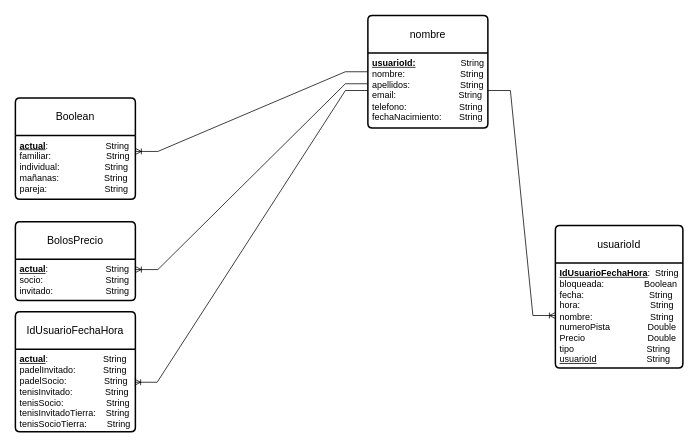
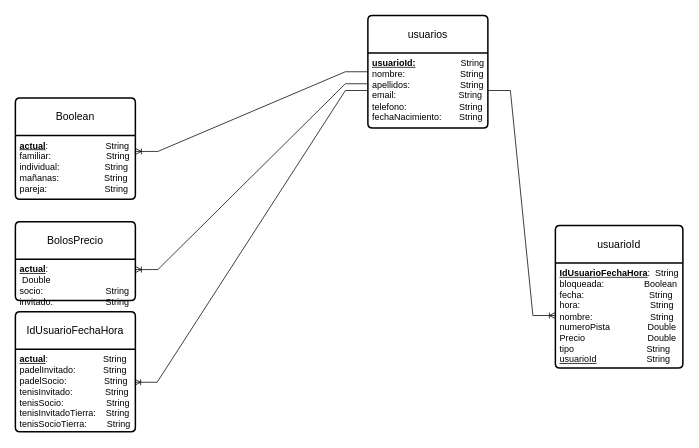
  <mxCell id="0" />
  <mxCell id="1" parent="0" />
  <mxCell id="2" value="Boolean" style="swimlane;childLayout=stackLayout;horizontal=1;startSize=50;horizontalStack=0;rounded=1;fontSize=14;fontStyle=0;strokeWidth=2;resizeParent=0;resizeLast=1;shadow=0;dashed=0;align=center;arcSize=4;whiteSpace=wrap;html=1;" parent="1" vertex="1"><mxGeometry x="20" y="130" width="160" height="135" as="geometry" /></mxCell>
  <mxCell id="3" value="&lt;div&gt;&lt;b&gt;&lt;u&gt;actual&lt;/u&gt;&lt;/b&gt;:&amp;nbsp; &amp;nbsp; &amp;nbsp; &amp;nbsp; &amp;nbsp; &amp;nbsp; &amp;nbsp; &amp;nbsp; &amp;nbsp; &amp;nbsp; &amp;nbsp; &amp;nbsp;String&lt;/div&gt;familiar:&amp;nbsp; &amp;nbsp; &amp;nbsp; &amp;nbsp; &amp;nbsp; &amp;nbsp; &amp;nbsp; &amp;nbsp; &amp;nbsp; &amp;nbsp; &amp;nbsp; String&lt;div&gt;individual:&amp;nbsp; &amp;nbsp; &amp;nbsp; &amp;nbsp; &amp;nbsp; &amp;nbsp; &amp;nbsp; &amp;nbsp; &amp;nbsp; &lt;span style=&quot;background-color: transparent; color: light-dark(rgb(0, 0, 0), rgb(255, 255, 255));&quot;&gt;String&lt;/span&gt;&lt;/div&gt;&lt;div&gt;mañanas:&amp;nbsp; &amp;nbsp; &amp;nbsp; &amp;nbsp; &amp;nbsp; &amp;nbsp; &amp;nbsp; &amp;nbsp; &amp;nbsp;&amp;nbsp;&lt;span style=&quot;background-color: transparent; color: light-dark(rgb(0, 0, 0), rgb(255, 255, 255));&quot;&gt;String&lt;/span&gt;&lt;/div&gt;&lt;div&gt;pareja:&amp;nbsp; &amp;nbsp; &amp;nbsp; &amp;nbsp; &amp;nbsp; &amp;nbsp; &amp;nbsp; &amp;nbsp; &amp;nbsp; &amp;nbsp; &amp;nbsp; &amp;nbsp;&lt;span style=&quot;background-color: transparent; color: light-dark(rgb(0, 0, 0), rgb(255, 255, 255));&quot;&gt;String&lt;/span&gt;&lt;/div&gt;" style="align=left;strokeColor=none;fillColor=none;spacingLeft=4;spacingRight=4;fontSize=12;verticalAlign=top;resizable=0;rotatable=0;part=1;html=1;whiteSpace=wrap;" parent="2" vertex="1"><mxGeometry y="50" width="160" height="85" as="geometry" /></mxCell>
  <mxCell id="4" value="BolosPrecio" style="swimlane;childLayout=stackLayout;horizontal=1;startSize=50;horizontalStack=0;rounded=1;fontSize=14;fontStyle=0;strokeWidth=2;resizeParent=0;resizeLast=1;shadow=0;dashed=0;align=center;arcSize=4;whiteSpace=wrap;html=1;" parent="1" vertex="1"><mxGeometry x="20" y="295" width="160" height="105" as="geometry" /></mxCell>
- <mxCell id="5" value="&lt;div&gt;&lt;b&gt;&lt;u&gt;actual&lt;/u&gt;&lt;/b&gt;:&amp;nbsp; &amp;nbsp; &amp;nbsp; &amp;nbsp; &amp;nbsp; &amp;nbsp; &amp;nbsp; &amp;nbsp; &amp;nbsp; &amp;nbsp; &amp;nbsp; &amp;nbsp;String&lt;/div&gt;socio:&amp;nbsp; &amp;nbsp; &amp;nbsp; &amp;nbsp; &amp;nbsp; &amp;nbsp; &amp;nbsp; &amp;nbsp; &amp;nbsp; &amp;nbsp; &amp;nbsp; &amp;nbsp; &amp;nbsp;String&lt;br&gt;invitado:&amp;nbsp; &amp;nbsp; &amp;nbsp; &amp;nbsp; &amp;nbsp; &amp;nbsp; &amp;nbsp; &amp;nbsp; &amp;nbsp; &amp;nbsp; &amp;nbsp;String&lt;div&gt;&lt;br&gt;&lt;/div&gt;" style="align=left;strokeColor=none;fillColor=none;spacingLeft=4;spacingRight=4;fontSize=12;verticalAlign=top;resizable=0;rotatable=0;part=1;html=1;whiteSpace=wrap;" parent="4" vertex="1"><mxGeometry y="50" width="160" height="55" as="geometry" /></mxCell>
+ <mxCell id="5" value="&lt;div&gt;&lt;b&gt;&lt;u&gt;actual&lt;/u&gt;&lt;/b&gt;:&amp;nbsp; &amp;nbsp; &amp;nbsp; &amp;nbsp; &amp;nbsp; &amp;nbsp; &amp;nbsp; &amp;nbsp; &amp;nbsp; &amp;nbsp; &amp;nbsp; &amp;nbsp;Double&lt;/div&gt;socio:&amp;nbsp; &amp;nbsp; &amp;nbsp; &amp;nbsp; &amp;nbsp; &amp;nbsp; &amp;nbsp; &amp;nbsp; &amp;nbsp; &amp;nbsp; &amp;nbsp; &amp;nbsp; &amp;nbsp;String&lt;br&gt;invitado:&amp;nbsp; &amp;nbsp; &amp;nbsp; &amp;nbsp; &amp;nbsp; &amp;nbsp; &amp;nbsp; &amp;nbsp; &amp;nbsp; &amp;nbsp; &amp;nbsp;String&lt;div&gt;&lt;br&gt;&lt;/div&gt;" style="align=left;strokeColor=none;fillColor=none;spacingLeft=4;spacingRight=4;fontSize=12;verticalAlign=top;resizable=0;rotatable=0;part=1;html=1;whiteSpace=wrap;" parent="4" vertex="1"><mxGeometry y="50" width="160" height="55" as="geometry" /></mxCell>
  <mxCell id="6" value="IdUsuarioFechaHora" style="swimlane;childLayout=stackLayout;horizontal=1;startSize=50;horizontalStack=0;rounded=1;fontSize=14;fontStyle=0;strokeWidth=2;resizeParent=0;resizeLast=1;shadow=0;dashed=0;align=center;arcSize=4;whiteSpace=wrap;html=1;" parent="1" vertex="1"><mxGeometry x="20" y="415" width="160" height="160" as="geometry" /></mxCell>
  <mxCell id="7" value="&lt;div&gt;&lt;b&gt;&lt;u&gt;actual&lt;/u&gt;&lt;/b&gt;:&amp;nbsp; &amp;nbsp; &amp;nbsp; &amp;nbsp; &amp;nbsp; &amp;nbsp; &amp;nbsp; &amp;nbsp; &amp;nbsp; &amp;nbsp; &amp;nbsp; String&lt;/div&gt;padelInvitado:&amp;nbsp; &amp;nbsp; &amp;nbsp; &amp;nbsp; &amp;nbsp;&amp;nbsp;&amp;nbsp;String&lt;div&gt;padelSocio:&amp;nbsp; &amp;nbsp; &amp;nbsp; &amp;nbsp; &amp;nbsp; &amp;nbsp; &amp;nbsp;&amp;nbsp;&lt;span style=&quot;background-color: transparent; color: light-dark(rgb(0, 0, 0), rgb(255, 255, 255));&quot;&gt;&amp;nbsp;&lt;/span&gt;&lt;span style=&quot;background-color: transparent; color: light-dark(rgb(0, 0, 0), rgb(255, 255, 255));&quot;&gt;String&lt;/span&gt;&lt;/div&gt;&lt;div&gt;tenisInvitado:&amp;nbsp; &amp;nbsp; &amp;nbsp; &amp;nbsp; &amp;nbsp; &amp;nbsp;&amp;nbsp;&lt;span style=&quot;background-color: transparent; color: light-dark(rgb(0, 0, 0), rgb(255, 255, 255));&quot;&gt;&amp;nbsp;&lt;/span&gt;&lt;span style=&quot;background-color: transparent; color: light-dark(rgb(0, 0, 0), rgb(255, 255, 255));&quot;&gt;String&lt;/span&gt;&lt;/div&gt;&lt;div&gt;tenisSocio:&amp;nbsp; &amp;nbsp; &amp;nbsp; &amp;nbsp; &amp;nbsp; &amp;nbsp; &amp;nbsp; &amp;nbsp; &amp;nbsp;String&lt;br&gt;tenisInvitadoTierra:&amp;nbsp; &amp;nbsp;&lt;span style=&quot;background-color: transparent; color: light-dark(rgb(0, 0, 0), rgb(255, 255, 255));&quot;&gt;&amp;nbsp;&lt;/span&gt;&lt;span style=&quot;background-color: transparent; color: light-dark(rgb(0, 0, 0), rgb(255, 255, 255));&quot;&gt;String&lt;/span&gt;&lt;/div&gt;&lt;div&gt;tenisSocioTierra:&amp;nbsp; &amp;nbsp; &amp;nbsp; &amp;nbsp; String&lt;br&gt;&lt;br&gt;&lt;/div&gt;" style="align=left;strokeColor=none;fillColor=none;spacingLeft=4;spacingRight=4;fontSize=12;verticalAlign=top;resizable=0;rotatable=0;part=1;html=1;whiteSpace=wrap;" parent="6" vertex="1"><mxGeometry y="50" width="160" height="110" as="geometry" /></mxCell>
- <mxCell id="8" value="nombre" style="swimlane;childLayout=stackLayout;horizontal=1;startSize=50;horizontalStack=0;rounded=1;fontSize=14;fontStyle=0;strokeWidth=2;resizeParent=0;resizeLast=1;shadow=0;dashed=0;align=center;arcSize=4;whiteSpace=wrap;html=1;" parent="1" vertex="1"><mxGeometry x="490" y="20" width="160" height="150" as="geometry" /></mxCell>
+ <mxCell id="8" value="usuarios" style="swimlane;childLayout=stackLayout;horizontal=1;startSize=50;horizontalStack=0;rounded=1;fontSize=14;fontStyle=0;strokeWidth=2;resizeParent=0;resizeLast=1;shadow=0;dashed=0;align=center;arcSize=4;whiteSpace=wrap;html=1;" parent="1" vertex="1"><mxGeometry x="490" y="20" width="160" height="150" as="geometry" /></mxCell>
  <mxCell id="9" value="&lt;b&gt;&lt;u&gt;usuarioId:&lt;/u&gt;&lt;/b&gt;&amp;nbsp; &amp;nbsp; &amp;nbsp; &amp;nbsp; &amp;nbsp; &amp;nbsp; &amp;nbsp; &amp;nbsp; &amp;nbsp; String&lt;div&gt;nombre:&amp;nbsp; &amp;nbsp; &amp;nbsp; &amp;nbsp; &amp;nbsp; &amp;nbsp; &amp;nbsp; &amp;nbsp; &amp;nbsp; &amp;nbsp; &amp;nbsp; String&lt;/div&gt;&lt;div&gt;apellidos:&amp;nbsp; &amp;nbsp; &amp;nbsp; &amp;nbsp; &amp;nbsp; &amp;nbsp; &amp;nbsp; &amp;nbsp; &amp;nbsp; &amp;nbsp; String&lt;/div&gt;&lt;div&gt;email:&amp;nbsp; &amp;nbsp; &amp;nbsp; &amp;nbsp; &amp;nbsp; &amp;nbsp; &amp;nbsp; &amp;nbsp; &amp;nbsp; &amp;nbsp; &amp;nbsp; &amp;nbsp; &amp;nbsp;String&lt;/div&gt;&lt;div&gt;telefono:&amp;nbsp; &amp;nbsp; &amp;nbsp; &amp;nbsp; &amp;nbsp; &amp;nbsp; &amp;nbsp; &amp;nbsp; &amp;nbsp; &amp;nbsp; &amp;nbsp;String&lt;/div&gt;&lt;div&gt;fechaNacimiento:&amp;nbsp; &amp;nbsp; &amp;nbsp; &amp;nbsp;String&lt;br&gt;&lt;br&gt;&lt;/div&gt;" style="align=left;strokeColor=none;fillColor=none;spacingLeft=4;spacingRight=4;fontSize=12;verticalAlign=top;resizable=0;rotatable=0;part=1;html=1;whiteSpace=wrap;" parent="8" vertex="1"><mxGeometry y="50" width="160" height="100" as="geometry" /></mxCell>
  <mxCell id="10" value="usuarioId" style="swimlane;childLayout=stackLayout;horizontal=1;startSize=50;horizontalStack=0;rounded=1;fontSize=14;fontStyle=0;strokeWidth=2;resizeParent=0;resizeLast=1;shadow=0;dashed=0;align=center;arcSize=4;whiteSpace=wrap;html=1;" parent="1" vertex="1"><mxGeometry x="740" y="300" width="170" height="190" as="geometry" /></mxCell>
  <mxCell id="11" value="&lt;b&gt;&lt;u&gt;IdUsuarioFechaHora&lt;/u&gt;&lt;/b&gt;:&amp;nbsp; String&lt;br&gt;bloqueada:&amp;nbsp; &amp;nbsp; &amp;nbsp; &amp;nbsp; &amp;nbsp; &amp;nbsp; &amp;nbsp; &amp;nbsp; Boolean&lt;div&gt;fecha:&amp;nbsp; &amp;nbsp; &amp;nbsp; &amp;nbsp; &amp;nbsp; &amp;nbsp; &amp;nbsp; &amp;nbsp; &amp;nbsp; &amp;nbsp; &amp;nbsp; &amp;nbsp; &amp;nbsp; String&lt;/div&gt;&lt;div&gt;hora:&amp;nbsp; &amp;nbsp; &amp;nbsp; &amp;nbsp; &amp;nbsp; &amp;nbsp; &amp;nbsp; &amp;nbsp; &amp;nbsp; &amp;nbsp; &amp;nbsp; &amp;nbsp; &amp;nbsp; &amp;nbsp; String&lt;/div&gt;&lt;div&gt;nombre:&amp;nbsp; &amp;nbsp; &amp;nbsp; &amp;nbsp; &amp;nbsp; &amp;nbsp; &amp;nbsp; &amp;nbsp; &amp;nbsp; &amp;nbsp; &amp;nbsp; &amp;nbsp;String&lt;/div&gt;&lt;div&gt;numeroPista&amp;nbsp; &amp;nbsp; &amp;nbsp; &amp;nbsp; &amp;nbsp; &amp;nbsp; &amp;nbsp; &amp;nbsp;Double&lt;/div&gt;&lt;div&gt;Precio&amp;nbsp; &amp;nbsp; &amp;nbsp; &amp;nbsp; &amp;nbsp; &amp;nbsp; &amp;nbsp; &amp;nbsp; &amp;nbsp; &amp;nbsp; &amp;nbsp; &amp;nbsp; &amp;nbsp;Double&lt;/div&gt;&lt;div&gt;tipo&amp;nbsp; &amp;nbsp; &amp;nbsp; &amp;nbsp; &amp;nbsp; &amp;nbsp; &amp;nbsp; &amp;nbsp; &amp;nbsp; &amp;nbsp; &amp;nbsp; &amp;nbsp; &amp;nbsp; &amp;nbsp; &amp;nbsp;String&lt;/div&gt;&lt;div&gt;&lt;u&gt;usuarioId&lt;/u&gt;&amp;nbsp; &amp;nbsp; &amp;nbsp; &amp;nbsp; &amp;nbsp; &amp;nbsp; &amp;nbsp; &amp;nbsp; &amp;nbsp; &amp;nbsp; String&lt;br&gt;&lt;div&gt;&lt;br&gt;&lt;/div&gt;&lt;/div&gt;" style="align=left;strokeColor=none;fillColor=none;spacingLeft=4;spacingRight=4;fontSize=12;verticalAlign=top;resizable=0;rotatable=0;part=1;html=1;whiteSpace=wrap;" parent="10" vertex="1"><mxGeometry y="50" width="170" height="140" as="geometry" /></mxCell>
  <mxCell id="12" value="" style="edgeStyle=entityRelationEdgeStyle;fontSize=12;html=1;endArrow=ERoneToMany;rounded=0;entryX=0.994;entryY=0.4;entryDx=0;entryDy=0;entryPerimeter=0;" parent="1" source="9" target="7" edge="1"><mxGeometry width="100" height="100" relative="1" as="geometry"><mxPoint x="660" y="310" as="sourcePoint" /><mxPoint x="600" y="460" as="targetPoint" /></mxGeometry></mxCell>
  <mxCell id="13" value="" style="edgeStyle=entityRelationEdgeStyle;fontSize=12;html=1;endArrow=ERoneToMany;rounded=0;entryX=0;entryY=0.5;entryDx=0;entryDy=0;exitX=1;exitY=0.5;exitDx=0;exitDy=0;" parent="1" source="9" target="11" edge="1"><mxGeometry width="100" height="100" relative="1" as="geometry"><mxPoint x="680" y="120" as="sourcePoint" /><mxPoint x="740" y="200" as="targetPoint" /></mxGeometry></mxCell>
  <mxCell id="14" value="" style="edgeStyle=entityRelationEdgeStyle;fontSize=12;html=1;endArrow=ERoneToMany;rounded=0;entryX=1;entryY=0.25;entryDx=0;entryDy=0;exitX=0;exitY=0.41;exitDx=0;exitDy=0;exitPerimeter=0;" parent="1" source="9" target="5" edge="1"><mxGeometry width="100" height="100" relative="1" as="geometry"><mxPoint x="360" y="250" as="sourcePoint" /><mxPoint x="1030" y="490" as="targetPoint" /></mxGeometry></mxCell>
  <mxCell id="15" value="" style="edgeStyle=entityRelationEdgeStyle;fontSize=12;html=1;endArrow=ERoneToMany;rounded=0;entryX=1;entryY=0.25;entryDx=0;entryDy=0;exitX=0;exitY=0.25;exitDx=0;exitDy=0;" parent="1" source="9" target="3" edge="1"><mxGeometry width="100" height="100" relative="1" as="geometry"><mxPoint x="660" y="270" as="sourcePoint" /><mxPoint x="380" y="553" as="targetPoint" /></mxGeometry></mxCell>
